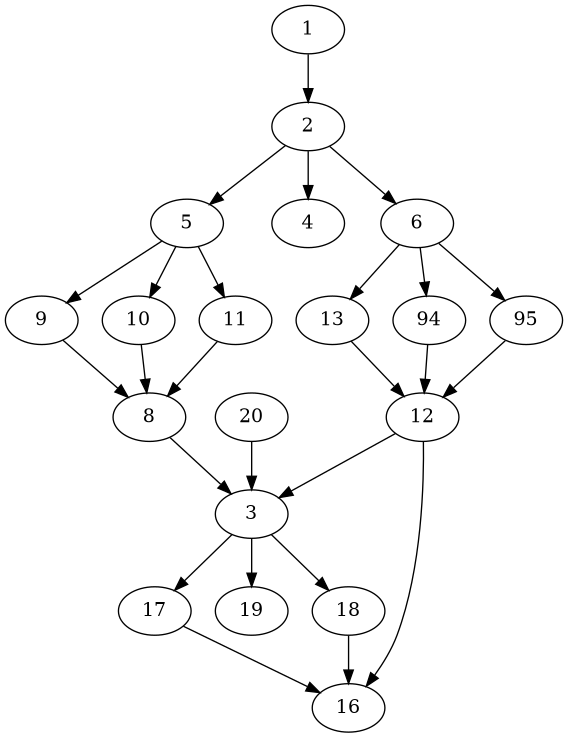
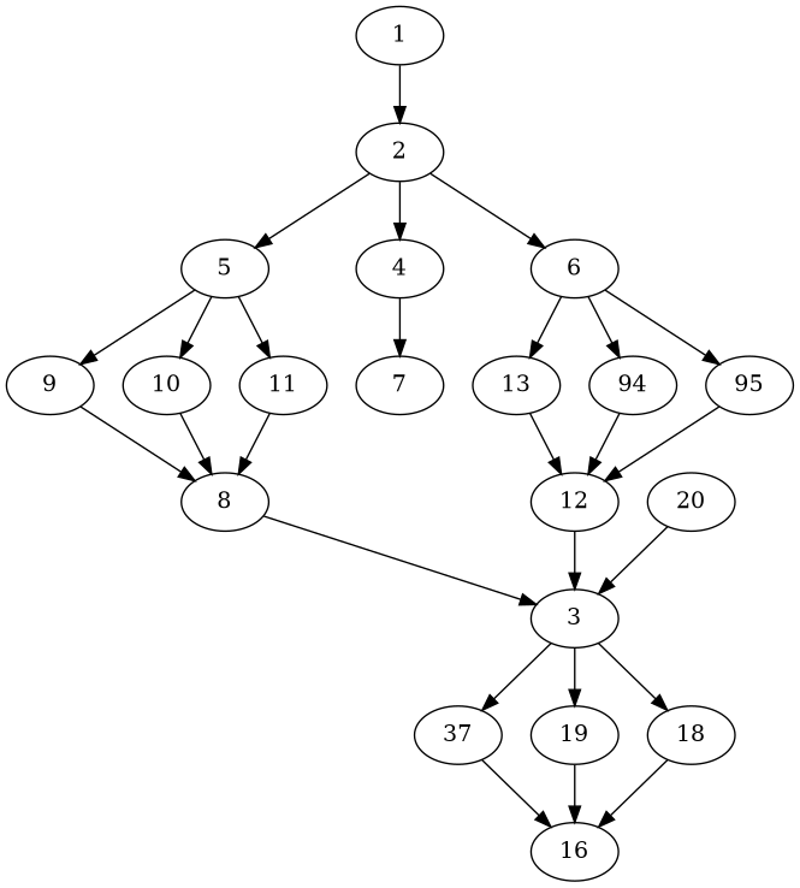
  digraph {
    "Duplicate states"=0
    GraphType=S_P
    "Max states in OPEN"=0
    Modes="120000ms; topo-ordered tasks, ; Pruning: task equivalence, fixed order ready list, ; F-value: ; Optimisation: best schedule length (SL) optimisation on equal, "
    NumberOfTasks=21
    "Pruned using list schedule length"=5638900
    "States removed from OPEN"=0
    TargetSystem="Homogeneous-2"
    "Time to schedule (ms)"=5908
    "Total idle time"=310
    "Total schedule length"=962
    "Total sequential time"=1561
    "Total states created"=17346566
    node [Processor=0 Weight=60]
    edge [Weight=6]
    1 ["Finish time"=131 "Start time"=36 Weight=95]
    2 ["Finish time"=191 "Start time"=131]
    5 ["Finish time"=251 "Start time"=191]
    4 ["Finish time"=505 Processor=1 "Start time"=445]
    6 ["Finish time"=231 Processor=1 "Start time"=195 Weight=36]
    9 ["Finish time"=573 "Start time"=478 Weight=95]
    10 ["Finish time"=445 Processor=1 "Start time"=362 Weight=83]
    11 ["Finish time"=362 Processor=1 "Start time"=314 Weight=48]
+   7 ["Finish time"=576 Processor=1 "Start time"=505 Weight=71]
    13 ["Finish time"=418 "Start time"=311 Weight=107]
    n11 ["Finish time"=314 Processor=1 "Start time"=231 Weight=83 label=94]
    n12 ["Finish time"=311 "Start time"=251 label=95]
    8 ["Finish time"=680 "Start time"=573 Weight=107]
    12 ["Finish time"=478 "Start time"=418]
    3 ["Finish time"=790 Processor=1 "Start time"=683 Weight=107]
    20 ["Finish time"=683 Processor=1 "Start time"=576 Weight=107]
-   17 ["Finish time"=909 Processor=1 "Start time"=790 Weight=119]
+   17 ["Finish time"=909 Processor=1 "Start time"=790 Weight=119 label=37]
    19 ["Finish time"=912 "Start time"=841 Weight=71]
    18 ["Finish time"=841 "Start time"=793 Weight=48]
    16 ["Finish time"=962 "Start time"=914 Weight=48]
    1 -> 2
    2 -> 5 [Weight=5]
    2 -> 4 [Weight=9]
    2 -> 6 [Weight=4]
    5 -> 9 [Weight=5]
    5 -> 10
    5 -> 11
+   4 -> 7 [Weight=9]
    6 -> 13 [Weight=2]
    6 -> n11
    6 -> n12 [Weight=4]
    9 -> 8 [Weight=4]
    10 -> 8 [Weight=5]
    11 -> 8 [Weight=7]
    13 -> 12 [Weight=7]
    n11 -> 12 [Weight=3]
    n12 -> 12 [Weight=10]
    8 -> 3 [Weight=2]
    12 -> 3 [Weight=2]
    3 -> 17 [Weight=7]
    3 -> 19 [Weight=3]
    3 -> 18 [Weight=3]
    20 -> 3 [Weight=4]
    17 -> 16 [Weight=5]
-   12 -> 16
+   19 -> 16
    18 -> 16 [Weight=10]
  }
